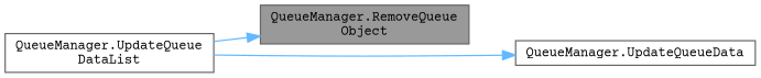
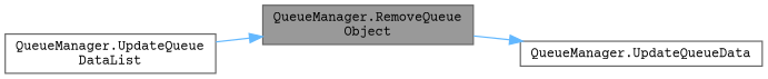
  digraph {
    fontname="Courier Prime"
    rankdir=LR
    node [color=grey40 fillcolor=white fontname="Courier Prime" fontsize=10 shape=box style=filled]
    edge [color=steelblue1 fontname="Courier Prime" fontsize=10 labelfontname=Helvetica labelfontsize=10 style=solid]
    n1 [color=gray40 fillcolor=grey60 fontcolor=black height=0.2 label="QueueManager.RemoveQueue\lObject" width=0.4]
    n2 [height=0.2 label="QueueManager.UpdateQueue\lDataList" width=0.4]
    n3 [height=0.2 label="QueueManager.UpdateQueueData" width=0.4]
    n2 -> n1
-   n2 -> n3
+   n1 -> n3
  }
